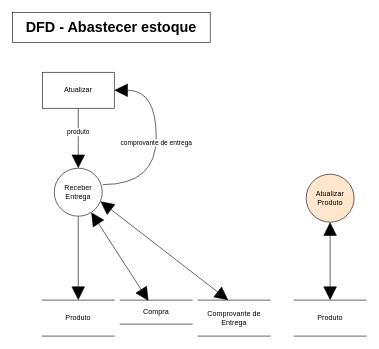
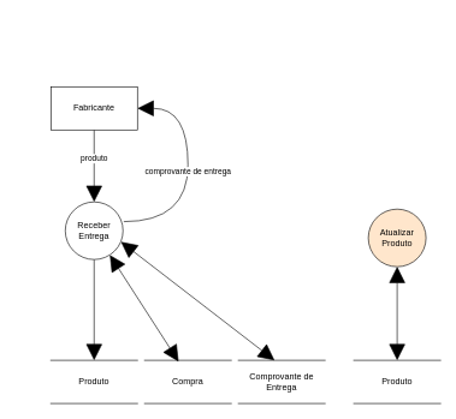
  <mxCell id="0" />
  <mxCell id="1" parent="0" />
- <mxCell id="2" value="&lt;span style=&quot;font-size: 24px ; font-weight: 700&quot;&gt;DFD - Abastecer estoque&lt;/span&gt;" style="rounded=0;whiteSpace=wrap;html=1;" parent="1" vertex="1"><mxGeometry x="20" y="20" width="330" height="50" as="geometry" /></mxCell>
  <mxCell id="3" value="Produto" style="shape=partialRectangle;whiteSpace=wrap;html=1;left=0;right=0;fillColor=none;" parent="1" vertex="1"><mxGeometry x="70" y="500" width="120" height="60" as="geometry" /></mxCell>
  <mxCell id="4" value="produto" style="edgeStyle=orthogonalEdgeStyle;rounded=0;orthogonalLoop=1;jettySize=auto;html=1;entryX=0.5;entryY=0;entryDx=0;entryDy=0;endArrow=block;endFill=1;endSize=20;" parent="1" source="5" target="10" edge="1"><mxGeometry x="-0.2" relative="1" as="geometry"><mxPoint as="offset" /></mxGeometry></mxCell>
- <mxCell id="5" value="Atualizar" style="rounded=0;whiteSpace=wrap;html=1;" parent="1" vertex="1"><mxGeometry x="70" y="120" width="120" height="60" as="geometry" /></mxCell>
+ <mxCell id="5" value="Fabricante" style="rounded=0;whiteSpace=wrap;html=1;" parent="1" vertex="1"><mxGeometry x="70" y="120" width="120" height="60" as="geometry" /></mxCell>
  <mxCell id="6" style="edgeStyle=orthogonalEdgeStyle;rounded=0;orthogonalLoop=1;jettySize=auto;html=1;entryX=0.5;entryY=0;entryDx=0;entryDy=0;endArrow=block;endFill=1;endSize=20;startArrow=none;startFill=0;startSize=20;" parent="1" source="10" target="3" edge="1"><mxGeometry relative="1" as="geometry" /></mxCell>
  <mxCell id="7" style="rounded=0;orthogonalLoop=1;jettySize=auto;html=1;entryX=0.392;entryY=0.03;entryDx=0;entryDy=0;entryPerimeter=0;startArrow=block;startFill=1;startSize=20;endArrow=block;endFill=1;endSize=20;" parent="1" source="10" target="11" edge="1"><mxGeometry relative="1" as="geometry" /></mxCell>
  <mxCell id="8" value="comprovante de entrega" style="edgeStyle=orthogonalEdgeStyle;rounded=0;orthogonalLoop=1;jettySize=auto;html=1;entryX=1;entryY=0.5;entryDx=0;entryDy=0;startArrow=none;startFill=0;startSize=20;endArrow=block;endFill=1;endSize=20;curved=1;exitX=1.013;exitY=0.342;exitDx=0;exitDy=0;exitPerimeter=0;" parent="1" source="10" target="5" edge="1"><mxGeometry relative="1" as="geometry"><Array as="points"><mxPoint x="260" y="307" /><mxPoint x="260" y="150" /></Array></mxGeometry></mxCell>
  <mxCell id="9" style="rounded=0;orthogonalLoop=1;jettySize=auto;html=1;entryX=0.417;entryY=0;entryDx=0;entryDy=0;entryPerimeter=0;startArrow=block;startFill=1;startSize=20;endArrow=block;endFill=1;endSize=20;exitX=0.963;exitY=0.692;exitDx=0;exitDy=0;exitPerimeter=0;" parent="1" source="10" target="12" edge="1"><mxGeometry relative="1" as="geometry" /></mxCell>
  <mxCell id="10" value="Receber Entrega" style="ellipse;whiteSpace=wrap;html=1;aspect=fixed;" parent="1" vertex="1"><mxGeometry x="90" y="280" width="80" height="80" as="geometry" /></mxCell>
- <mxCell id="11" value="Compra" style="shape=partialRectangle;whiteSpace=wrap;html=1;left=0;right=0;fillColor=none;" parent="1" vertex="1"><mxGeometry x="200" y="500" width="120" height="40" as="geometry" /></mxCell>
+ <mxCell id="11" value="Compra" style="shape=partialRectangle;whiteSpace=wrap;html=1;left=0;right=0;fillColor=none;" parent="1" vertex="1"><mxGeometry x="200" y="500" width="120" height="60" as="geometry" /></mxCell>
  <mxCell id="12" value="Comprovante de&lt;br&gt;Entrega" style="shape=partialRectangle;whiteSpace=wrap;html=1;left=0;right=0;fillColor=none;" parent="1" vertex="1"><mxGeometry x="330" y="500" width="120" height="60" as="geometry" /></mxCell>
  <mxCell id="13" style="edgeStyle=orthogonalEdgeStyle;rounded=0;orthogonalLoop=1;jettySize=auto;html=1;entryX=0.5;entryY=0;entryDx=0;entryDy=0;endArrow=block;endFill=1;endSize=20;startSize=20;startArrow=block;startFill=1;" parent="1" source="14" target="15" edge="1"><mxGeometry relative="1" as="geometry" /></mxCell>
  <mxCell id="14" value="Atualizar Produto" style="ellipse;whiteSpace=wrap;html=1;aspect=fixed;fillColor=#ffe6cc;" parent="1" vertex="1"><mxGeometry x="510" y="290" width="80" height="80" as="geometry" /></mxCell>
  <mxCell id="15" value="Produto" style="shape=partialRectangle;whiteSpace=wrap;html=1;left=0;right=0;fillColor=none;" parent="1" vertex="1"><mxGeometry x="490" y="500" width="120" height="60" as="geometry" /></mxCell>
